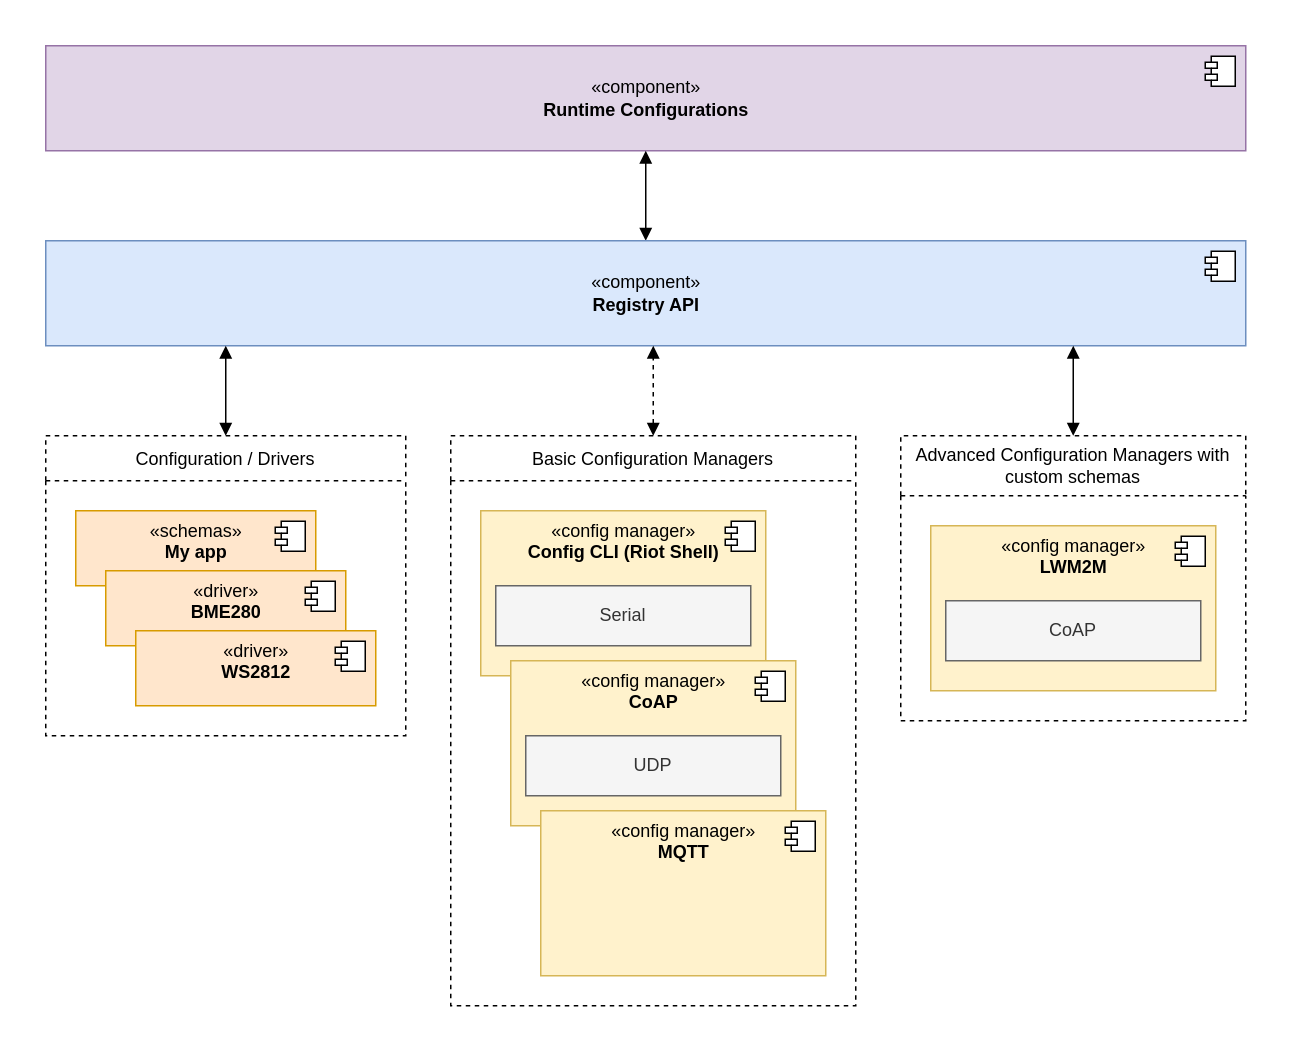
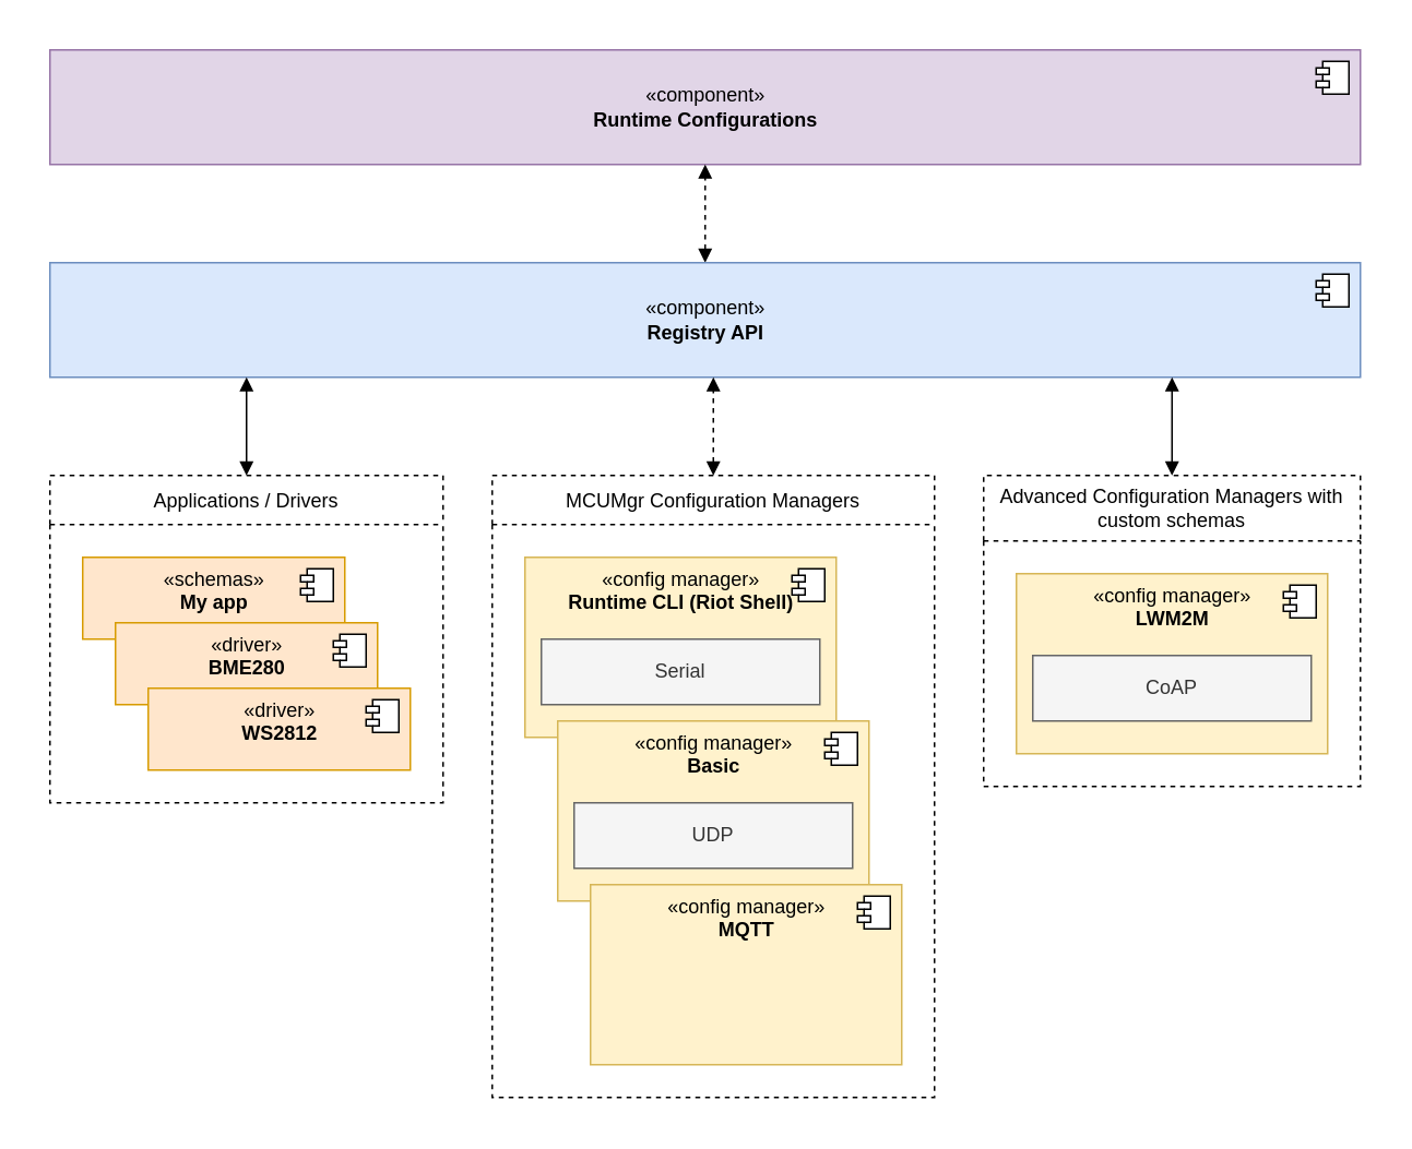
  <mxCell id="0" />
  <mxCell id="1" parent="0" />
  <mxCell id="2" value="" style="group" parent="1" vertex="1" connectable="0"><mxGeometry x="380" y="480" width="190" height="110" as="geometry" /></mxCell>
  <mxCell id="3" value="«config manager»&lt;br&gt;&lt;b&gt;MCUMgr (mgmt)&lt;/b&gt;" style="html=1;dropTarget=0;verticalAlign=top;fillColor=#fff2cc;strokeColor=#d6b656;container=0;" parent="2" vertex="1"><mxGeometry width="190" height="110" as="geometry" /></mxCell>
  <mxCell id="4" value="UDP" style="rounded=0;whiteSpace=wrap;html=1;fillColor=#f5f5f5;strokeColor=#666666;fontColor=#333333;" parent="2" vertex="1"><mxGeometry x="130" y="50" width="50" height="40" as="geometry" /></mxCell>
  <mxCell id="5" value="BLE" style="rounded=0;whiteSpace=wrap;html=1;fillColor=#f5f5f5;strokeColor=#666666;fontColor=#333333;" parent="2" vertex="1"><mxGeometry x="70" y="50" width="50" height="40" as="geometry" /></mxCell>
  <mxCell id="6" value="Serial" style="rounded=0;whiteSpace=wrap;html=1;fillColor=#f5f5f5;strokeColor=#666666;fontColor=#333333;" parent="2" vertex="1"><mxGeometry x="10" y="50" width="50" height="40" as="geometry" /></mxCell>
  <mxCell id="7" value="" style="group" parent="1" vertex="1" connectable="0"><mxGeometry x="620" y="520" width="190" height="110" as="geometry" /></mxCell>
  <mxCell id="8" value="«config manager»&lt;br&gt;&lt;b&gt;CORECONF&lt;br&gt;&lt;/b&gt;" style="html=1;dropTarget=0;verticalAlign=top;fillColor=#fff2cc;strokeColor=#d6b656;" parent="7" vertex="1"><mxGeometry width="190" height="110" as="geometry" /></mxCell>
  <mxCell id="9" value="" style="shape=module;jettyWidth=8;jettyHeight=4;" parent="8" vertex="1"><mxGeometry x="1" width="20" height="20" relative="1" as="geometry"><mxPoint x="-27" y="7" as="offset" /></mxGeometry></mxCell>
  <mxCell id="10" value="CoAP" style="rounded=0;whiteSpace=wrap;html=1;fillColor=#f5f5f5;strokeColor=#666666;fontColor=#333333;" parent="7" vertex="1"><mxGeometry x="10" y="50" width="170" height="40" as="geometry" /></mxCell>
  <mxCell id="11" value="" style="rounded=0;whiteSpace=wrap;html=1;dashed=1;verticalAlign=middle;strokeColor=none;" parent="1" vertex="1"><mxGeometry x="20" y="20" width="820" height="660" as="geometry" /></mxCell>
  <mxCell id="12" value="«component»&lt;br&gt;&lt;b&gt;Runtime Configurations&lt;/b&gt;" style="html=1;dropTarget=0;verticalAlign=middle;fillColor=#e1d5e7;strokeColor=#9673a6;" parent="1" vertex="1"><mxGeometry x="30" y="30" width="800" height="70" as="geometry" /></mxCell>
  <mxCell id="13" value="" style="shape=module;jettyWidth=8;jettyHeight=4;" parent="12" vertex="1"><mxGeometry x="1" width="20" height="20" relative="1" as="geometry"><mxPoint x="-27" y="7" as="offset" /></mxGeometry></mxCell>
- <mxCell id="14" style="edgeStyle=orthogonalEdgeStyle;html=1;endArrow=block;endFill=1;startArrow=block;startFill=1;" parent="1" source="15" target="12" edge="1"><mxGeometry relative="1" as="geometry" /></mxCell>
+ <mxCell id="14" style="edgeStyle=orthogonalEdgeStyle;html=1;endArrow=block;endFill=1;startArrow=block;startFill=1;dashed=1;" parent="1" source="15" target="12" edge="1"><mxGeometry relative="1" as="geometry" /></mxCell>
  <mxCell id="15" value="«component»&lt;br&gt;&lt;b&gt;Registry API&lt;/b&gt;" style="html=1;dropTarget=0;verticalAlign=middle;fillColor=#dae8fc;strokeColor=#6c8ebf;" parent="1" vertex="1"><mxGeometry x="30" y="160" width="800" height="70" as="geometry" /></mxCell>
  <mxCell id="16" value="" style="shape=module;jettyWidth=8;jettyHeight=4;" parent="15" vertex="1"><mxGeometry x="1" width="20" height="20" relative="1" as="geometry"><mxPoint x="-27" y="7" as="offset" /></mxGeometry></mxCell>
  <mxCell id="17" value="" style="group" parent="1" vertex="1" connectable="0"><mxGeometry x="620" y="350" width="190" height="110" as="geometry" /></mxCell>
  <mxCell id="18" value="«config manager»&lt;br&gt;&lt;b&gt;LWM2M&lt;br&gt;&lt;/b&gt;" style="html=1;dropTarget=0;verticalAlign=top;fillColor=#fff2cc;strokeColor=#d6b656;" parent="17" vertex="1"><mxGeometry width="190" height="110" as="geometry" /></mxCell>
  <mxCell id="19" value="" style="shape=module;jettyWidth=8;jettyHeight=4;" parent="18" vertex="1"><mxGeometry x="1" width="20" height="20" relative="1" as="geometry"><mxPoint x="-27" y="7" as="offset" /></mxGeometry></mxCell>
  <mxCell id="20" value="CoAP" style="rounded=0;whiteSpace=wrap;html=1;fillColor=#f5f5f5;strokeColor=#666666;fontColor=#333333;" parent="17" vertex="1"><mxGeometry x="10" y="50" width="170" height="40" as="geometry" /></mxCell>
  <mxCell id="21" style="html=1;endArrow=block;endFill=1;edgeStyle=elbowEdgeStyle;startArrow=block;startFill=1;" parent="1" target="15" edge="1"><mxGeometry relative="1" as="geometry"><mxPoint x="150" y="290" as="sourcePoint" /><mxPoint x="180" y="230" as="targetPoint" /></mxGeometry></mxCell>
  <mxCell id="22" style="html=1;endArrow=block;endFill=1;edgeStyle=elbowEdgeStyle;startArrow=block;startFill=1;dashed=1;" parent="1" source="24" target="15" edge="1"><mxGeometry relative="1" as="geometry"><mxPoint x="440" y="290" as="sourcePoint" /><mxPoint x="435" y="230" as="targetPoint" /><Array as="points"><mxPoint x="435" y="260" /><mxPoint x="430" y="270" /><mxPoint x="440" y="260" /><mxPoint x="430" y="260" /><mxPoint x="435" y="260" /><mxPoint x="435" y="260" /><mxPoint x="450" y="280" /></Array></mxGeometry></mxCell>
  <mxCell id="23" style="html=1;endArrow=block;endFill=1;edgeStyle=elbowEdgeStyle;startArrow=block;startFill=1;" parent="1" source="41" target="15" edge="1"><mxGeometry relative="1" as="geometry"><mxPoint x="725" y="289" as="sourcePoint" /><mxPoint x="170" y="250" as="targetPoint" /><Array as="points"><mxPoint x="715" y="260" /><mxPoint x="720" y="270" /><mxPoint x="750" y="260" /></Array></mxGeometry></mxCell>
- <mxCell id="24" value="Basic Configuration Managers" style="swimlane;dashed=1;strokeColor=#000000;fillColor=none;verticalAlign=middle;startSize=30;fontStyle=0" parent="1" vertex="1"><mxGeometry x="300" y="290" width="270" height="380" as="geometry"><mxRectangle x="310" y="-540" width="190" height="30" as="alternateBounds" /></mxGeometry></mxCell>
+ <mxCell id="24" value="MCUMgr Configuration Managers" style="swimlane;dashed=1;strokeColor=#000000;fillColor=none;verticalAlign=middle;startSize=30;fontStyle=0" parent="1" vertex="1"><mxGeometry x="300" y="290" width="270" height="380" as="geometry"><mxRectangle x="310" y="-540" width="190" height="30" as="alternateBounds" /></mxGeometry></mxCell>
  <mxCell id="25" value="" style="group" parent="24" vertex="1" connectable="0"><mxGeometry x="20" y="50" width="190" height="110" as="geometry" /></mxCell>
- <mxCell id="26" value="«config manager»&lt;br&gt;&lt;b&gt;Config CLI (Riot Shell)&lt;/b&gt;" style="html=1;dropTarget=0;verticalAlign=top;fillColor=#fff2cc;strokeColor=#d6b656;" parent="25" vertex="1"><mxGeometry width="190" height="110" as="geometry" /></mxCell>
+ <mxCell id="26" value="«config manager»&lt;br&gt;&lt;b&gt;Runtime CLI (Riot Shell)&lt;/b&gt;" style="html=1;dropTarget=0;verticalAlign=top;fillColor=#fff2cc;strokeColor=#d6b656;" parent="25" vertex="1"><mxGeometry width="190" height="110" as="geometry" /></mxCell>
  <mxCell id="27" value="" style="shape=module;jettyWidth=8;jettyHeight=4;" parent="26" vertex="1"><mxGeometry x="1" width="20" height="20" relative="1" as="geometry"><mxPoint x="-27" y="7" as="offset" /></mxGeometry></mxCell>
  <mxCell id="28" value="Serial" style="rounded=0;whiteSpace=wrap;html=1;fillColor=#f5f5f5;strokeColor=#666666;fontColor=#333333;" parent="25" vertex="1"><mxGeometry x="10" y="50" width="170" height="40" as="geometry" /></mxCell>
- <mxCell id="29" value="«config manager»&lt;br&gt;&lt;b&gt;CoAP&lt;br&gt;&lt;/b&gt;" style="html=1;dropTarget=0;verticalAlign=top;fillColor=#fff2cc;strokeColor=#d6b656;" parent="24" vertex="1"><mxGeometry x="40" y="150" width="190" height="110" as="geometry" /></mxCell>
+ <mxCell id="29" value="«config manager»&lt;br&gt;&lt;b&gt;Basic&lt;br&gt;&lt;/b&gt;" style="html=1;dropTarget=0;verticalAlign=top;fillColor=#fff2cc;strokeColor=#d6b656;" parent="24" vertex="1"><mxGeometry x="40" y="150" width="190" height="110" as="geometry" /></mxCell>
  <mxCell id="30" value="" style="shape=module;jettyWidth=8;jettyHeight=4;" parent="29" vertex="1"><mxGeometry x="1" width="20" height="20" relative="1" as="geometry"><mxPoint x="-27" y="7" as="offset" /></mxGeometry></mxCell>
  <mxCell id="31" value="UDP" style="rounded=0;whiteSpace=wrap;html=1;fillColor=#f5f5f5;strokeColor=#666666;fontColor=#333333;" parent="24" vertex="1"><mxGeometry x="50" y="200" width="170" height="40" as="geometry" /></mxCell>
  <mxCell id="32" value="«config manager»&lt;br&gt;&lt;b&gt;MQTT&lt;br&gt;&lt;/b&gt;" style="html=1;dropTarget=0;verticalAlign=top;fillColor=#fff2cc;strokeColor=#d6b656;" parent="24" vertex="1"><mxGeometry x="60" y="250" width="190" height="110" as="geometry" /></mxCell>
  <mxCell id="33" value="" style="shape=module;jettyWidth=8;jettyHeight=4;" parent="32" vertex="1"><mxGeometry x="1" width="20" height="20" relative="1" as="geometry"><mxPoint x="-27" y="7" as="offset" /></mxGeometry></mxCell>
- <mxCell id="34" value="Configuration / Drivers" style="swimlane;dashed=1;strokeColor=#000000;fillColor=none;verticalAlign=middle;startSize=30;fontStyle=0" parent="1" vertex="1"><mxGeometry x="30" y="290" width="240" height="200" as="geometry" /></mxCell>
+ <mxCell id="34" value="Applications / Drivers" style="swimlane;dashed=1;strokeColor=#000000;fillColor=none;verticalAlign=middle;startSize=30;fontStyle=0" parent="1" vertex="1"><mxGeometry x="30" y="290" width="240" height="200" as="geometry" /></mxCell>
  <mxCell id="35" value="«schemas»&lt;br&gt;&lt;b&gt;My app&lt;/b&gt;" style="html=1;dropTarget=0;verticalAlign=top;fillColor=#ffe6cc;strokeColor=#d79b00;" parent="34" vertex="1"><mxGeometry x="20" y="50" width="160" height="50" as="geometry" /></mxCell>
  <mxCell id="36" value="" style="shape=module;jettyWidth=8;jettyHeight=4;" parent="35" vertex="1"><mxGeometry x="1" width="20" height="20" relative="1" as="geometry"><mxPoint x="-27" y="7" as="offset" /></mxGeometry></mxCell>
  <mxCell id="37" value="«driver»&lt;br&gt;&lt;b&gt;BME280&lt;/b&gt;" style="html=1;dropTarget=0;verticalAlign=top;fillColor=#ffe6cc;strokeColor=#d79b00;" parent="34" vertex="1"><mxGeometry x="40" y="90" width="160" height="50" as="geometry" /></mxCell>
  <mxCell id="38" value="" style="shape=module;jettyWidth=8;jettyHeight=4;" parent="37" vertex="1"><mxGeometry x="1" width="20" height="20" relative="1" as="geometry"><mxPoint x="-27" y="7" as="offset" /></mxGeometry></mxCell>
  <mxCell id="39" value="«driver»&lt;br&gt;&lt;b&gt;WS2812&lt;/b&gt;" style="html=1;dropTarget=0;verticalAlign=top;fillColor=#ffe6cc;strokeColor=#d79b00;" parent="34" vertex="1"><mxGeometry x="60" y="130" width="160" height="50" as="geometry" /></mxCell>
  <mxCell id="40" value="" style="shape=module;jettyWidth=8;jettyHeight=4;" parent="39" vertex="1"><mxGeometry x="1" width="20" height="20" relative="1" as="geometry"><mxPoint x="-27" y="7" as="offset" /></mxGeometry></mxCell>
  <mxCell id="41" value="Advanced Configuration Managers with custom schemas" style="swimlane;dashed=1;strokeColor=#000000;fillColor=none;verticalAlign=middle;startSize=40;fontStyle=0;whiteSpace=wrap;" parent="1" vertex="1"><mxGeometry x="600" y="290" width="230" height="190" as="geometry" /></mxCell>
